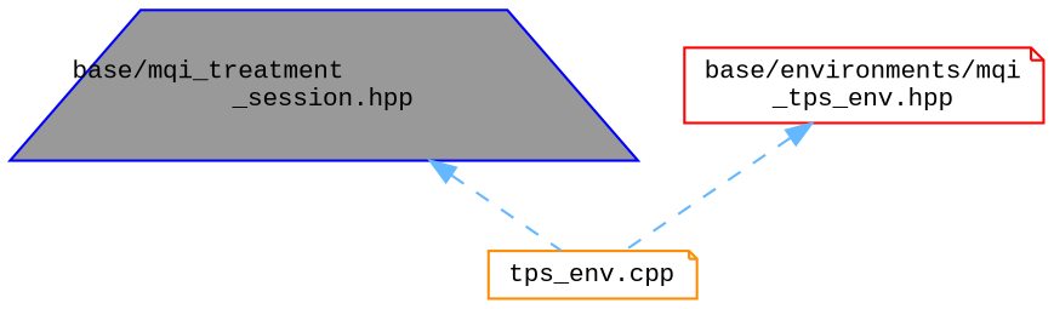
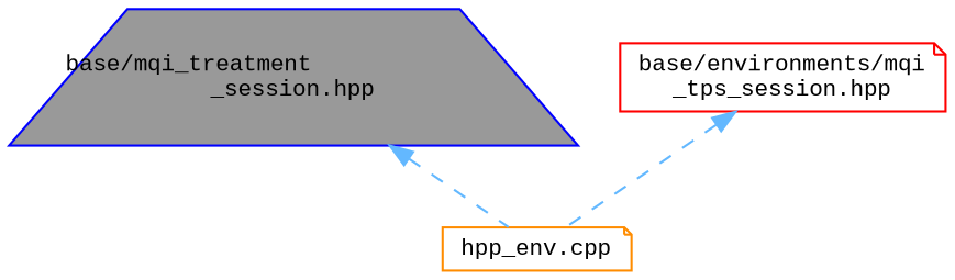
  digraph {
    fontname="Liberation Mono"
    node [fillcolor=white fontname="Liberation Mono" fontsize=10 shape=note style=filled]
    edge [color=steelblue1 dir=back fontname="Liberation Mono" fontsize=10 labelfontname=Helvetica labelfontsize=10 style=dashed]
    n1 [color=blue fillcolor=grey60 fontcolor=black height=0.2 label="base/mqi_treatment\l_session.hpp" shape=trapezium width=0.4]
-   n2 [color=darkorange height=0.2 label="tps_env.cpp" width=0.4]
-   n3 [color=red height=0.2 label="base/environments/mqi\l_tps_env.hpp" width=0.4]
+   n2 [color=darkorange height=0.2 label="hpp_env.cpp" width=0.4]
+   n3 [color=red height=0.2 label="base/environments/mqi\l_tps_session.hpp" width=0.4]
    n1 -> n2
    n3 -> n2
  }
